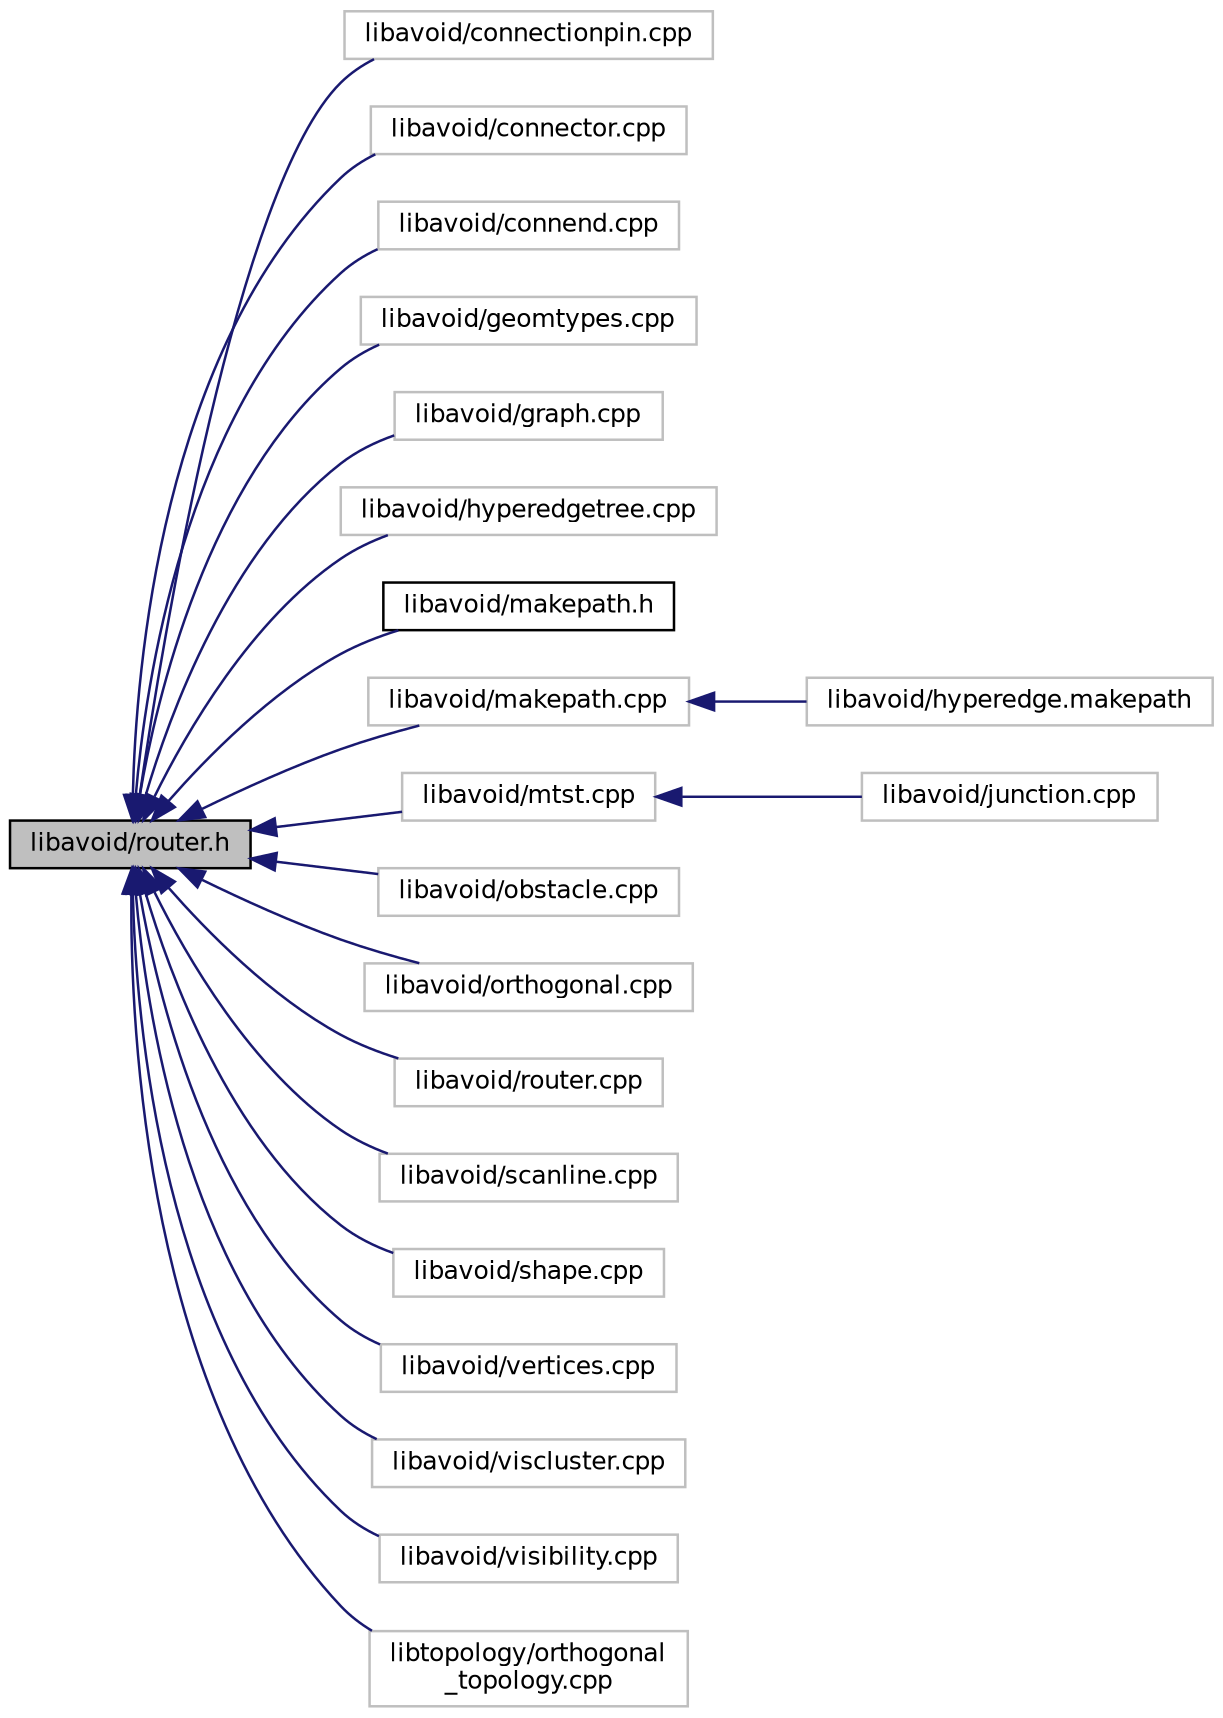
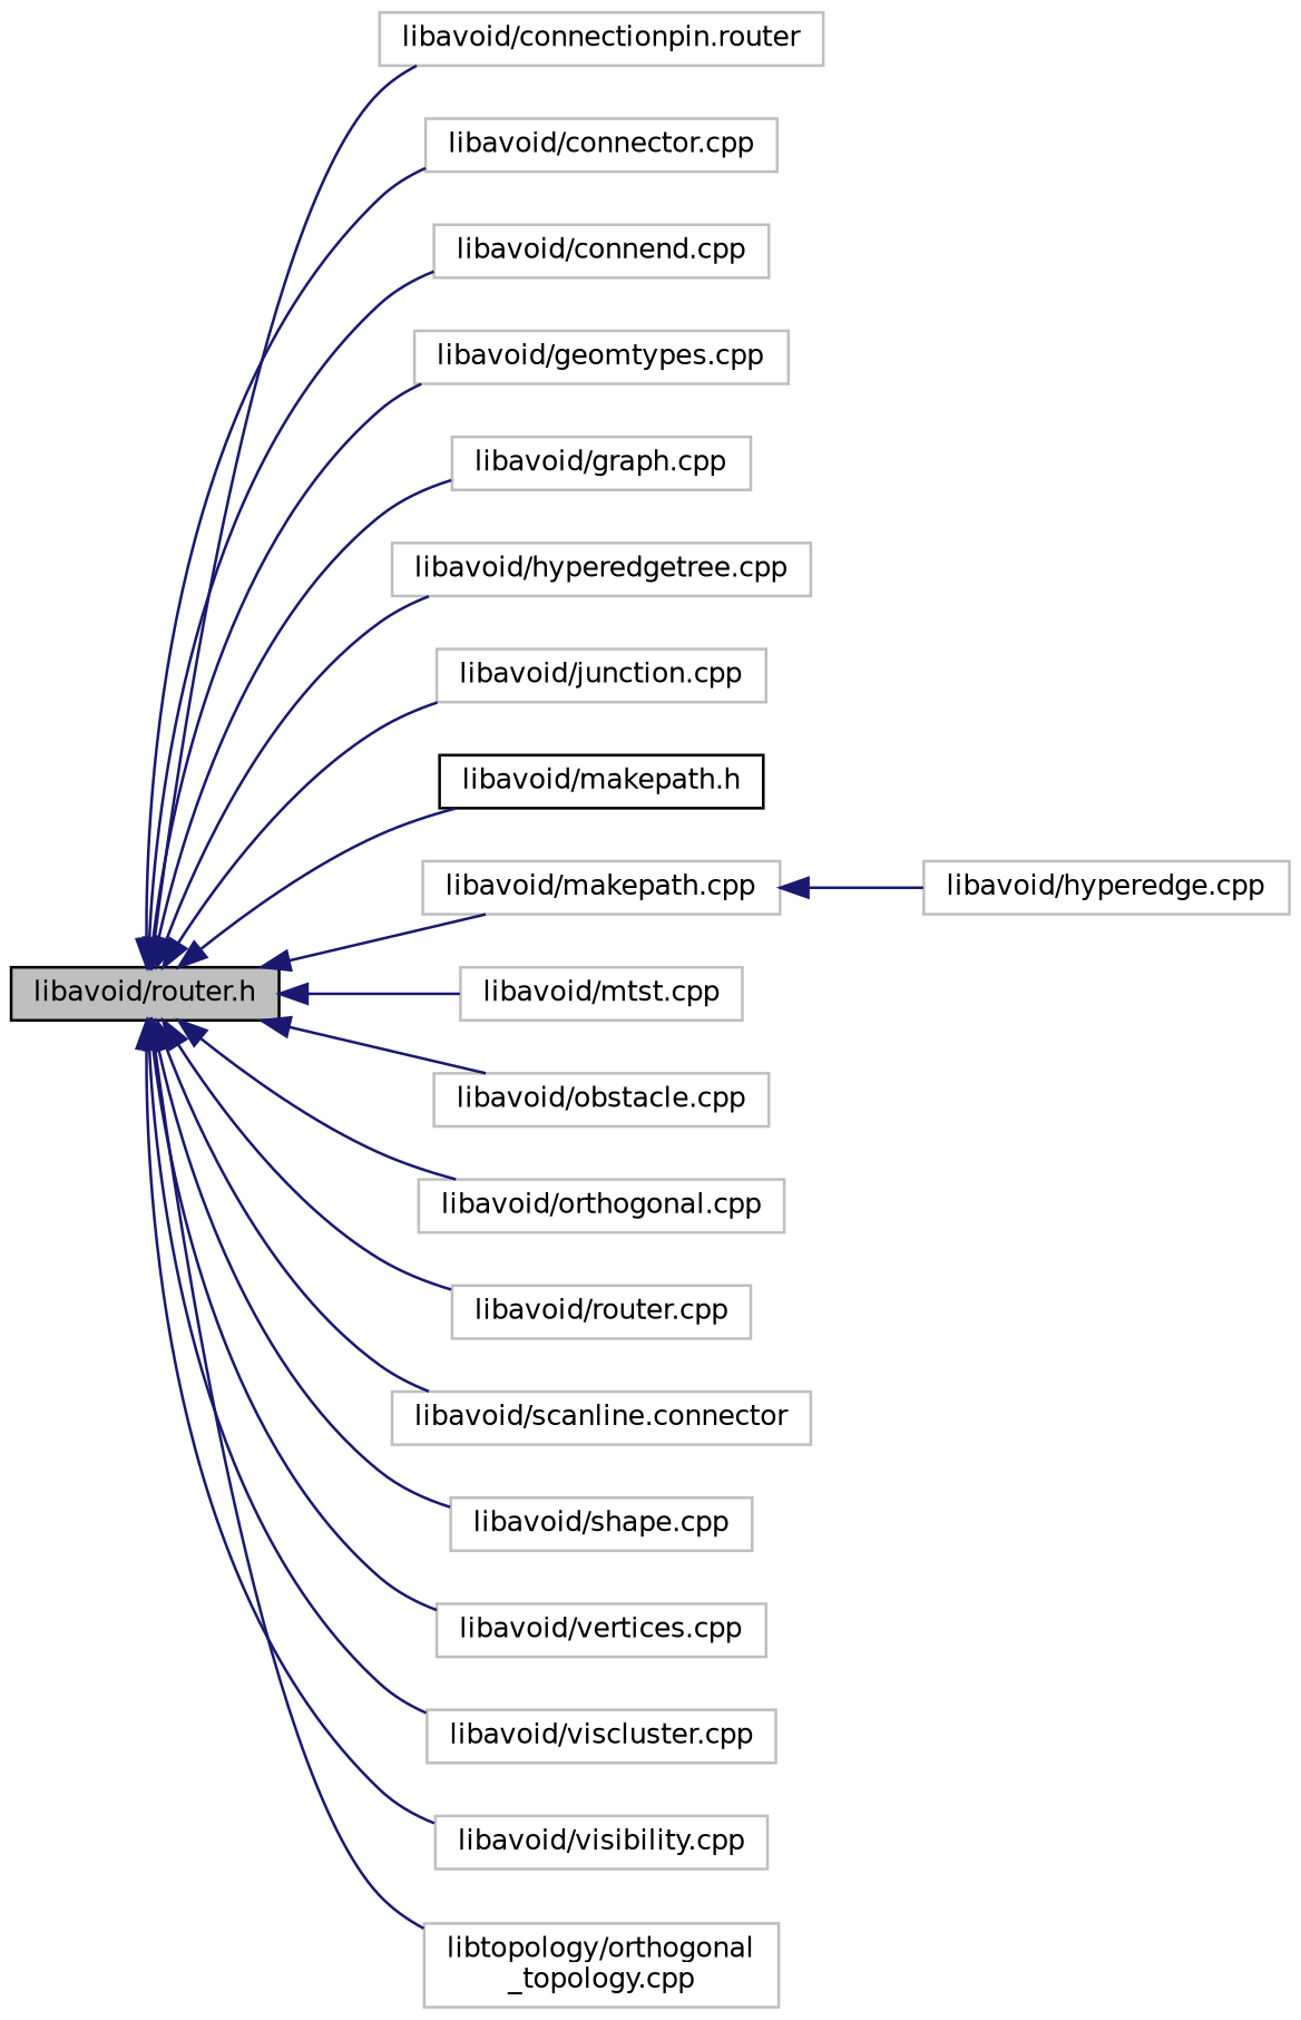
  digraph {
    rankdir=LR
    node [color=grey75 fillcolor=white fontname=Helvetica fontsize=10 shape=record style=filled]
    edge [color=midnightblue dir=back fontname=Helvetica fontsize=10 labelfontname=Helvetica labelfontsize=10 style=solid]
    n1 [color=black fillcolor=grey75 fontcolor=black height=0.2 label="libavoid/router.h" width=0.4]
-   n2 [height=0.2 label="libavoid/connectionpin.cpp" width=0.4]
+   n2 [height=0.2 label="libavoid/connectionpin.router" width=0.4]
    n3 [height=0.2 label="libavoid/connector.cpp" width=0.4]
    n4 [height=0.2 label="libavoid/connend.cpp" width=0.4]
    n5 [height=0.2 label="libavoid/geomtypes.cpp" width=0.4]
    n6 [height=0.2 label="libavoid/graph.cpp" width=0.4]
    n7 [height=0.2 label="libavoid/hyperedgetree.cpp" width=0.4]
    n8 [height=0.2 label="libavoid/junction.cpp" width=0.4]
    n9 [color=black height=0.2 label="libavoid/makepath.h" width=0.4]
    n10 [height=0.2 label="libavoid/makepath.cpp" width=0.4]
    n11 [height=0.2 label="libavoid/mtst.cpp" width=0.4]
    n12 [height=0.2 label="libavoid/obstacle.cpp" width=0.4]
    n13 [height=0.2 label="libavoid/orthogonal.cpp" width=0.4]
    n14 [height=0.2 label="libavoid/router.cpp" width=0.4]
-   n15 [height=0.2 label="libavoid/scanline.cpp" width=0.4]
+   n15 [height=0.2 label="libavoid/scanline.connector" width=0.4]
    n16 [height=0.2 label="libavoid/shape.cpp" width=0.4]
    n17 [height=0.2 label="libavoid/vertices.cpp" width=0.4]
    n18 [height=0.2 label="libavoid/viscluster.cpp" width=0.4]
    n19 [height=0.2 label="libavoid/visibility.cpp" width=0.4]
    n20 [height=0.2 label="libtopology/orthogonal\l_topology.cpp" width=0.4]
-   n21 [height=0.2 label="libavoid/hyperedge.makepath" width=0.4]
+   n21 [height=0.2 label="libavoid/hyperedge.cpp" width=0.4]
    n1 -> n2
    n1 -> n3
    n1 -> n4
    n1 -> n5
    n1 -> n6
    n1 -> n7
-   n11 -> n8
+   n1 -> n8
    n1 -> n9
    n1 -> n10
    n1 -> n11
    n1 -> n12
    n1 -> n13
    n1 -> n14
    n1 -> n15
    n1 -> n16
    n1 -> n17
    n1 -> n18
    n1 -> n19
    n1 -> n20
    n10 -> n21
  }
